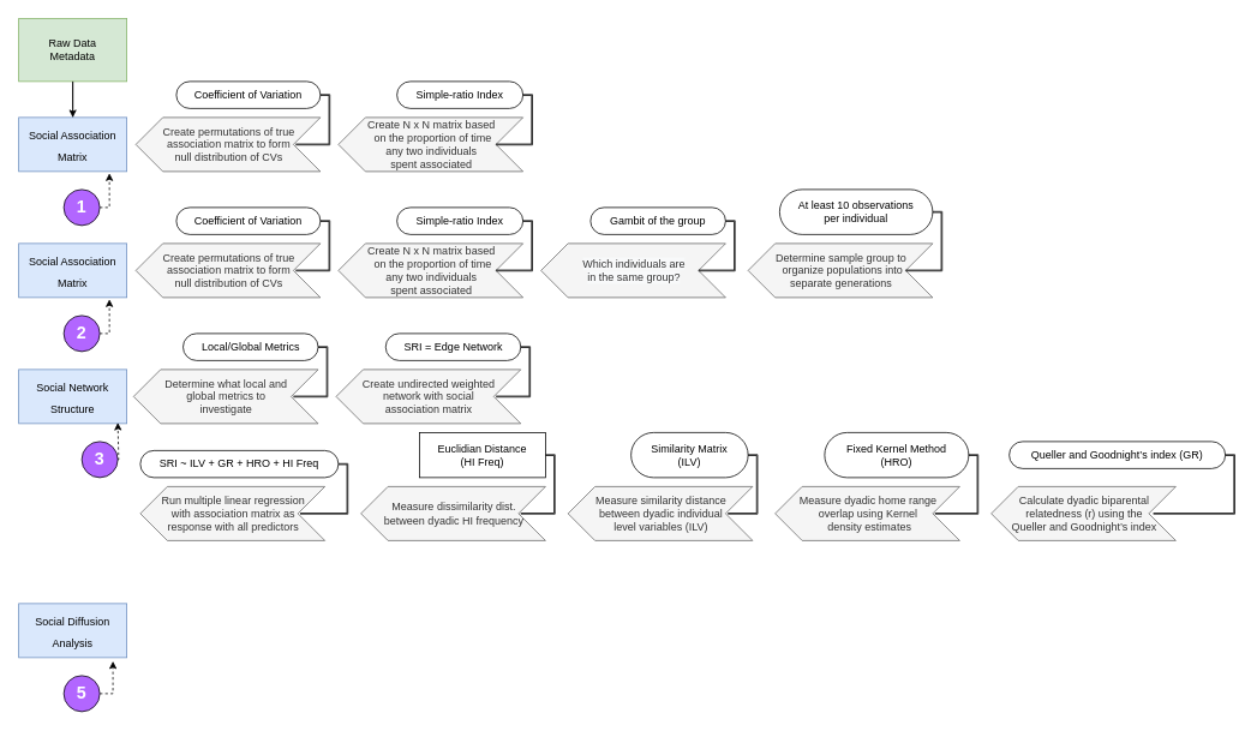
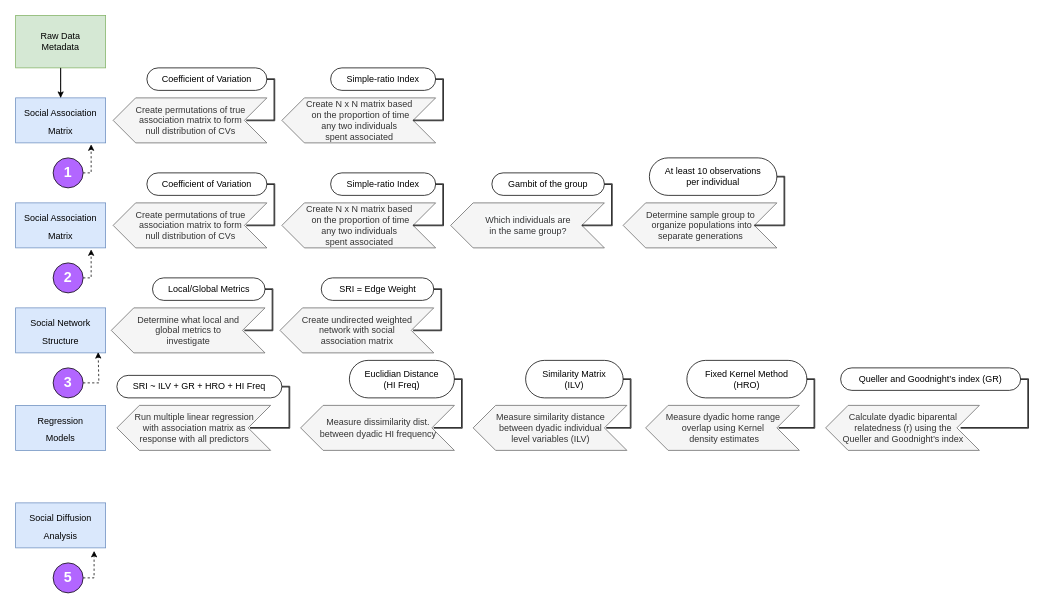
  <mxCell id="0" />
  <mxCell id="1" parent="0" />
  <mxCell id="2" value="" style="edgeStyle=orthogonalEdgeStyle;rounded=0;orthogonalLoop=1;jettySize=auto;html=1;fontSize=12;fontColor=#FFFFFF;" parent="1" source="3" edge="1"><mxGeometry relative="1" as="geometry"><mxPoint x="80" y="150" as="targetPoint" /></mxGeometry></mxCell>
  <mxCell id="3" value="Raw Data&lt;br&gt;Metadata" style="rounded=0;whiteSpace=wrap;html=1;fillColor=#d5e8d4;strokeColor=#82b366;" parent="1" vertex="1"><mxGeometry x="20" y="20" width="120" height="70" as="geometry" /></mxCell>
  <mxCell id="4" style="edgeStyle=orthogonalEdgeStyle;rounded=0;orthogonalLoop=1;jettySize=auto;html=1;exitX=0.5;exitY=1;exitDx=0;exitDy=0;fontSize=12;fontColor=#FFFFFF;" parent="1" edge="1"><mxGeometry relative="1" as="geometry"><mxPoint x="510" y="690" as="sourcePoint" /></mxGeometry></mxCell>
  <mxCell id="5" value="" style="edgeStyle=orthogonalEdgeStyle;rounded=0;orthogonalLoop=1;jettySize=auto;html=1;fontSize=12;fontColor=#FFFFFF;" parent="1" edge="1"><mxGeometry relative="1" as="geometry"><mxPoint x="470" y="790" as="sourcePoint" /></mxGeometry></mxCell>
  <mxCell id="6" value="" style="edgeStyle=orthogonalEdgeStyle;rounded=0;orthogonalLoop=1;jettySize=auto;html=1;fontSize=12;fontColor=#FFFFFF;" parent="1" edge="1"><mxGeometry relative="1" as="geometry"><mxPoint x="345" y="790" as="sourcePoint" /></mxGeometry></mxCell>
  <mxCell id="7" value="" style="edgeStyle=orthogonalEdgeStyle;rounded=0;orthogonalLoop=1;jettySize=auto;html=1;fontSize=12;fontColor=#FFFFFF;" parent="1" edge="1"><mxGeometry relative="1" as="geometry"><mxPoint x="220" y="790" as="sourcePoint" /></mxGeometry></mxCell>
  <mxCell id="8" style="edgeStyle=orthogonalEdgeStyle;rounded=0;orthogonalLoop=1;jettySize=auto;html=1;exitX=1;exitY=0.5;exitDx=0;exitDy=0;entryX=0.839;entryY=1.033;entryDx=0;entryDy=0;entryPerimeter=0;fontSize=12;fontColor=#FFFFFF;dashed=1;" parent="1" source="9" target="13" edge="1"><mxGeometry relative="1" as="geometry" /></mxCell>
  <mxCell id="9" value="&lt;font style=&quot;font-size: 19px;&quot; color=&quot;#ffffff&quot;&gt;2&lt;/font&gt;" style="ellipse;whiteSpace=wrap;html=1;strokeColor=#000000;fillColor=#B266FF;fontStyle=1" parent="1" vertex="1"><mxGeometry x="70" y="350" width="40" height="40" as="geometry" /></mxCell>
- <mxCell id="10" value="&lt;font style=&quot;font-size: 19px;&quot; color=&quot;#ffffff&quot;&gt;3&lt;/font&gt;" style="ellipse;whiteSpace=wrap;html=1;strokeColor=#000000;fillColor=#B266FF;fontStyle=1" parent="1" vertex="1"><mxGeometry x="90" y="490" width="40" height="40" as="geometry" /></mxCell>
+ <mxCell id="10" value="&lt;font style=&quot;font-size: 19px;&quot; color=&quot;#ffffff&quot;&gt;3&lt;/font&gt;" style="ellipse;whiteSpace=wrap;html=1;strokeColor=#000000;fillColor=#B266FF;fontStyle=1" parent="1" vertex="1"><mxGeometry x="70" y="490" width="40" height="40" as="geometry" /></mxCell>
  <mxCell id="11" style="edgeStyle=orthogonalEdgeStyle;rounded=0;orthogonalLoop=1;jettySize=auto;html=1;exitX=1;exitY=0.5;exitDx=0;exitDy=0;entryX=0.872;entryY=1.067;entryDx=0;entryDy=0;entryPerimeter=0;dashed=1;fontSize=12;fontColor=#FFFFFF;" parent="1" source="12" target="16" edge="1"><mxGeometry relative="1" as="geometry" /></mxCell>
  <mxCell id="12" value="&lt;font style=&quot;font-size: 19px;&quot; color=&quot;#ffffff&quot;&gt;5&lt;/font&gt;" style="ellipse;whiteSpace=wrap;html=1;strokeColor=#000000;fillColor=#B266FF;fontStyle=1" parent="1" vertex="1"><mxGeometry x="70" y="750" width="40" height="40" as="geometry" /></mxCell>
  <mxCell id="13" value="&lt;font style=&quot;font-size: 12px;&quot;&gt;Social Association Matrix&lt;/font&gt;" style="rounded=0;whiteSpace=wrap;html=1;strokeColor=#6c8ebf;fontSize=19;fillColor=#dae8fc;" parent="1" vertex="1"><mxGeometry x="20" y="270" width="120" height="60" as="geometry" /></mxCell>
  <mxCell id="14" value="&lt;font style=&quot;font-size: 12px;&quot;&gt;Social Network Structure&lt;/font&gt;" style="rounded=0;whiteSpace=wrap;html=1;strokeColor=#6c8ebf;fontSize=19;fillColor=#dae8fc;" parent="1" vertex="1"><mxGeometry x="20" y="410" width="120" height="60" as="geometry" /></mxCell>
+ <mxCell id="15" value="&lt;font style=&quot;font-size: 12px;&quot;&gt;Regression&lt;br&gt;Models&lt;br&gt;&lt;/font&gt;" style="rounded=0;whiteSpace=wrap;html=1;strokeColor=#6c8ebf;fontSize=19;fillColor=#dae8fc;" parent="1" vertex="1"><mxGeometry x="20" y="540" width="120" height="60" as="geometry" /></mxCell>
  <mxCell id="16" value="&lt;font style=&quot;font-size: 12px;&quot;&gt;Social Diffusion&lt;br&gt;Analysis&lt;br&gt;&lt;/font&gt;" style="rounded=0;whiteSpace=wrap;html=1;strokeColor=#6c8ebf;fontSize=19;fillColor=#dae8fc;" parent="1" vertex="1"><mxGeometry x="20" y="670" width="120" height="60" as="geometry" /></mxCell>
  <mxCell id="17" value="&lt;span style=&quot;color: rgb(51, 51, 51); background-color: rgb(248, 249, 250);&quot;&gt;Which individuals are&lt;br&gt;in the same group?&lt;/span&gt;" style="html=1;shadow=0;dashed=0;align=center;verticalAlign=middle;shape=mxgraph.arrows2.arrow;dy=0;dx=30;notch=30;rotation=0;direction=west;fillColor=#f5f5f5;strokeColor=#666666;fontColor=#333333;" parent="1" vertex="1"><mxGeometry x="600" y="270" width="205" height="60" as="geometry" /></mxCell>
  <mxCell id="18" value="Create N x N matrix based&lt;br style=&quot;border-color: var(--border-color);&quot;&gt;&amp;nbsp;on the p&lt;font color=&quot;#333333&quot;&gt;roportion of time &lt;br&gt;any two individuals &lt;br&gt;spent associated&lt;/font&gt;" style="html=1;shadow=0;dashed=0;align=center;verticalAlign=middle;shape=mxgraph.arrows2.arrow;dy=0;dx=30;notch=30;rotation=0;direction=west;fillColor=#f5f5f5;fontColor=#333333;strokeColor=#666666;" parent="1" vertex="1"><mxGeometry x="375" y="270" width="205" height="60" as="geometry" /></mxCell>
  <mxCell id="19" value="Simple-ratio Index" style="whiteSpace=wrap;html=1;rounded=1;arcSize=50;align=center;verticalAlign=middle;strokeWidth=1;autosize=1;spacing=4;treeFolding=1;treeMoving=1;newEdgeStyle={&quot;edgeStyle&quot;:&quot;entityRelationEdgeStyle&quot;,&quot;startArrow&quot;:&quot;none&quot;,&quot;endArrow&quot;:&quot;none&quot;,&quot;segment&quot;:10,&quot;curved&quot;:1};" parent="1" vertex="1"><mxGeometry x="440" y="230" width="140" height="30" as="geometry" /></mxCell>
  <mxCell id="20" value="" style="edgeStyle=entityRelationEdgeStyle;startArrow=none;endArrow=none;segment=10;curved=1;rounded=0;shape=link;width=-1;exitX=0;exitY=0.5;exitDx=30;exitDy=0;exitPerimeter=0;" parent="1" source="18" target="19" edge="1"><mxGeometry relative="1" as="geometry"><mxPoint x="640" y="410" as="sourcePoint" /></mxGeometry></mxCell>
  <mxCell id="21" value="Gambit of the group" style="whiteSpace=wrap;html=1;rounded=1;arcSize=50;align=center;verticalAlign=middle;strokeWidth=1;autosize=1;spacing=4;treeFolding=1;treeMoving=1;newEdgeStyle={&quot;edgeStyle&quot;:&quot;entityRelationEdgeStyle&quot;,&quot;startArrow&quot;:&quot;none&quot;,&quot;endArrow&quot;:&quot;none&quot;,&quot;segment&quot;:10,&quot;curved&quot;:1};" parent="1" vertex="1"><mxGeometry x="655" y="230" width="150" height="30" as="geometry" /></mxCell>
  <mxCell id="22" value="" style="edgeStyle=entityRelationEdgeStyle;startArrow=none;endArrow=none;segment=10;curved=1;rounded=0;shape=link;exitX=0;exitY=0.5;exitDx=30;exitDy=0;exitPerimeter=0;width=1;" parent="1" source="17" target="21" edge="1"><mxGeometry relative="1" as="geometry"><mxPoint x="712.5" y="265" as="sourcePoint" /></mxGeometry></mxCell>
  <mxCell id="23" value="Determine sample group to&lt;br style=&quot;border-color: var(--border-color);&quot;&gt;&amp;nbsp;organize populations into&lt;br style=&quot;border-color: var(--border-color);&quot;&gt;separate generations" style="html=1;shadow=0;dashed=0;align=center;verticalAlign=middle;shape=mxgraph.arrows2.arrow;dy=0;dx=30;notch=30;rotation=0;direction=west;fillColor=#f5f5f5;fontColor=#333333;strokeColor=#666666;" parent="1" vertex="1"><mxGeometry x="830" y="270" width="205" height="60" as="geometry" /></mxCell>
  <mxCell id="24" value="Create permutations of true &lt;br&gt;association matrix to form&lt;br&gt;null distribution of CVs" style="html=1;shadow=0;dashed=0;align=center;verticalAlign=middle;shape=mxgraph.arrows2.arrow;dy=0;dx=30;notch=30;rotation=0;direction=west;fillColor=#f5f5f5;fontColor=#333333;strokeColor=#666666;" parent="1" vertex="1"><mxGeometry x="150" y="270" width="205" height="60" as="geometry" /></mxCell>
  <mxCell id="25" value="Run multiple linear regression&lt;br&gt;with association matrix as&lt;br&gt;response with all predictors" style="html=1;shadow=0;dashed=0;align=center;verticalAlign=middle;shape=mxgraph.arrows2.arrow;dy=0;dx=30;notch=30;rotation=0;direction=west;fillColor=#f5f5f5;fontColor=#333333;strokeColor=#666666;" parent="1" vertex="1"><mxGeometry x="155" y="540" width="205" height="60" as="geometry" /></mxCell>
  <mxCell id="26" value="Measure dissimilarity dist.&lt;br&gt;between dyadic HI frequency" style="html=1;shadow=0;dashed=0;align=center;verticalAlign=middle;shape=mxgraph.arrows2.arrow;dy=0;dx=30;notch=30;rotation=0;direction=west;fillColor=#f5f5f5;fontColor=#333333;strokeColor=#666666;" parent="1" vertex="1"><mxGeometry x="400" y="540" width="205" height="60" as="geometry" /></mxCell>
  <mxCell id="27" value="Coefficient of Variation" style="whiteSpace=wrap;html=1;rounded=1;arcSize=50;align=center;verticalAlign=middle;strokeWidth=1;autosize=1;spacing=4;treeFolding=1;treeMoving=1;newEdgeStyle={&quot;edgeStyle&quot;:&quot;entityRelationEdgeStyle&quot;,&quot;startArrow&quot;:&quot;none&quot;,&quot;endArrow&quot;:&quot;none&quot;,&quot;segment&quot;:10,&quot;curved&quot;:1};" vertex="1" parent="1"><mxGeometry x="195" y="230" width="160" height="30" as="geometry" /></mxCell>
  <mxCell id="28" value="" style="edgeStyle=entityRelationEdgeStyle;startArrow=none;endArrow=none;segment=10;curved=1;rounded=0;shape=link;width=-1;exitX=0;exitY=0.5;exitDx=30;exitDy=0;exitPerimeter=0;" edge="1" parent="1" target="27"><mxGeometry relative="1" as="geometry"><mxPoint x="327.5" y="300" as="sourcePoint" /></mxGeometry></mxCell>
  <mxCell id="29" value="At least 10 observations&lt;br&gt;per individual" style="whiteSpace=wrap;html=1;rounded=1;arcSize=50;align=center;verticalAlign=middle;strokeWidth=1;autosize=1;spacing=4;treeFolding=1;treeMoving=1;newEdgeStyle={&quot;edgeStyle&quot;:&quot;entityRelationEdgeStyle&quot;,&quot;startArrow&quot;:&quot;none&quot;,&quot;endArrow&quot;:&quot;none&quot;,&quot;segment&quot;:10,&quot;curved&quot;:1};" vertex="1" parent="1"><mxGeometry x="865" y="210" width="170" height="50" as="geometry" /></mxCell>
  <mxCell id="30" value="" style="edgeStyle=entityRelationEdgeStyle;startArrow=none;endArrow=none;segment=10;curved=1;rounded=0;shape=link;width=-1;exitX=0;exitY=0.5;exitDx=30;exitDy=0;exitPerimeter=0;" edge="1" parent="1" target="29"><mxGeometry relative="1" as="geometry"><mxPoint x="1005" y="300" as="sourcePoint" /></mxGeometry></mxCell>
  <mxCell id="31" value="Determine what local and &lt;br&gt;global metrics to&lt;br&gt;investigate" style="html=1;shadow=0;dashed=0;align=center;verticalAlign=middle;shape=mxgraph.arrows2.arrow;dy=0;dx=30;notch=30;rotation=0;direction=west;fillColor=#f5f5f5;fontColor=#333333;strokeColor=#666666;" vertex="1" parent="1"><mxGeometry x="147.5" y="410" width="205" height="60" as="geometry" /></mxCell>
  <mxCell id="32" value="Local/Global Metrics" style="whiteSpace=wrap;html=1;rounded=1;arcSize=50;align=center;verticalAlign=middle;strokeWidth=1;autosize=1;spacing=4;treeFolding=1;treeMoving=1;newEdgeStyle={&quot;edgeStyle&quot;:&quot;entityRelationEdgeStyle&quot;,&quot;startArrow&quot;:&quot;none&quot;,&quot;endArrow&quot;:&quot;none&quot;,&quot;segment&quot;:10,&quot;curved&quot;:1};" vertex="1" parent="1"><mxGeometry x="202.5" y="370" width="150" height="30" as="geometry" /></mxCell>
  <mxCell id="33" value="" style="edgeStyle=entityRelationEdgeStyle;startArrow=none;endArrow=none;segment=10;curved=1;rounded=0;shape=link;width=-1;exitX=0;exitY=0.5;exitDx=30;exitDy=0;exitPerimeter=0;" edge="1" parent="1" target="32"><mxGeometry relative="1" as="geometry"><mxPoint x="325" y="440" as="sourcePoint" /></mxGeometry></mxCell>
  <mxCell id="34" value="Create undirected weighted&lt;br style=&quot;border-color: var(--border-color);&quot;&gt;network with social&lt;br style=&quot;border-color: var(--border-color);&quot;&gt;association&amp;nbsp;matrix" style="html=1;shadow=0;dashed=0;align=center;verticalAlign=middle;shape=mxgraph.arrows2.arrow;dy=0;dx=30;notch=30;rotation=0;direction=west;fillColor=#f5f5f5;fontColor=#333333;strokeColor=#666666;" vertex="1" parent="1"><mxGeometry x="372.5" y="410" width="205" height="60" as="geometry" /></mxCell>
- <mxCell id="35" value="SRI = Edge Network" style="whiteSpace=wrap;html=1;rounded=1;arcSize=50;align=center;verticalAlign=middle;strokeWidth=1;autosize=1;spacing=4;treeFolding=1;treeMoving=1;newEdgeStyle={&quot;edgeStyle&quot;:&quot;entityRelationEdgeStyle&quot;,&quot;startArrow&quot;:&quot;none&quot;,&quot;endArrow&quot;:&quot;none&quot;,&quot;segment&quot;:10,&quot;curved&quot;:1};" vertex="1" parent="1"><mxGeometry x="427.5" y="370" width="150" height="30" as="geometry" /></mxCell>
+ <mxCell id="35" value="SRI = Edge Weight" style="whiteSpace=wrap;html=1;rounded=1;arcSize=50;align=center;verticalAlign=middle;strokeWidth=1;autosize=1;spacing=4;treeFolding=1;treeMoving=1;newEdgeStyle={&quot;edgeStyle&quot;:&quot;entityRelationEdgeStyle&quot;,&quot;startArrow&quot;:&quot;none&quot;,&quot;endArrow&quot;:&quot;none&quot;,&quot;segment&quot;:10,&quot;curved&quot;:1};" vertex="1" parent="1"><mxGeometry x="427.5" y="370" width="150" height="30" as="geometry" /></mxCell>
  <mxCell id="36" value="" style="edgeStyle=entityRelationEdgeStyle;startArrow=none;endArrow=none;segment=10;curved=1;rounded=0;shape=link;width=-1;exitX=0;exitY=0.5;exitDx=30;exitDy=0;exitPerimeter=0;" edge="1" parent="1" target="35"><mxGeometry relative="1" as="geometry"><mxPoint x="550" y="440" as="sourcePoint" /></mxGeometry></mxCell>
  <mxCell id="37" value="SRI ~ ILV + GR + HRO + HI Freq" style="whiteSpace=wrap;html=1;rounded=1;arcSize=50;align=center;verticalAlign=middle;strokeWidth=1;autosize=1;spacing=4;treeFolding=1;treeMoving=1;newEdgeStyle={&quot;edgeStyle&quot;:&quot;entityRelationEdgeStyle&quot;,&quot;startArrow&quot;:&quot;none&quot;,&quot;endArrow&quot;:&quot;none&quot;,&quot;segment&quot;:10,&quot;curved&quot;:1};" vertex="1" parent="1"><mxGeometry x="155" y="500" width="220" height="30" as="geometry" /></mxCell>
  <mxCell id="38" value="" style="edgeStyle=entityRelationEdgeStyle;startArrow=none;endArrow=none;segment=10;curved=1;rounded=0;shape=link;width=-1;exitX=0;exitY=0.5;exitDx=30;exitDy=0;exitPerimeter=0;" edge="1" parent="1" target="37"><mxGeometry relative="1" as="geometry"><mxPoint x="332.5" y="570" as="sourcePoint" /></mxGeometry></mxCell>
- <mxCell id="39" value="Euclidian Distance&lt;br&gt;(HI Freq)" style="whiteSpace=wrap;html=1;arcSize=50;align=center;verticalAlign=middle;strokeWidth=1;autosize=1;spacing=4;treeFolding=1;treeMoving=1;newEdgeStyle={&quot;edgeStyle&quot;:&quot;entityRelationEdgeStyle&quot;,&quot;startArrow&quot;:&quot;none&quot;,&quot;endArrow&quot;:&quot;none&quot;,&quot;segment&quot;:10,&quot;curved&quot;:1};rounded=0;" vertex="1" parent="1"><mxGeometry x="465" y="480" width="140" height="50" as="geometry" /></mxCell>
+ <mxCell id="39" value="Euclidian Distance&lt;br&gt;(HI Freq)" style="whiteSpace=wrap;html=1;rounded=1;arcSize=50;align=center;verticalAlign=middle;strokeWidth=1;autosize=1;spacing=4;treeFolding=1;treeMoving=1;newEdgeStyle={&quot;edgeStyle&quot;:&quot;entityRelationEdgeStyle&quot;,&quot;startArrow&quot;:&quot;none&quot;,&quot;endArrow&quot;:&quot;none&quot;,&quot;segment&quot;:10,&quot;curved&quot;:1};" vertex="1" parent="1"><mxGeometry x="465" y="480" width="140" height="50" as="geometry" /></mxCell>
  <mxCell id="40" value="" style="edgeStyle=entityRelationEdgeStyle;startArrow=none;endArrow=none;segment=10;curved=1;rounded=0;shape=link;width=-1;exitX=0;exitY=0.5;exitDx=30;exitDy=0;exitPerimeter=0;" edge="1" parent="1" target="39"><mxGeometry relative="1" as="geometry"><mxPoint x="577.5" y="570" as="sourcePoint" /></mxGeometry></mxCell>
  <mxCell id="41" value="Measure similarity distance&lt;br&gt;between dyadic individual&lt;br&gt;level variables (ILV)" style="html=1;shadow=0;dashed=0;align=center;verticalAlign=middle;shape=mxgraph.arrows2.arrow;dy=0;dx=30;notch=30;rotation=0;direction=west;fillColor=#f5f5f5;fontColor=#333333;strokeColor=#666666;" vertex="1" parent="1"><mxGeometry x="630" y="540" width="205" height="60" as="geometry" /></mxCell>
  <mxCell id="42" value="Similarity Matrix&lt;br&gt;(ILV)" style="whiteSpace=wrap;html=1;rounded=1;arcSize=50;align=center;verticalAlign=middle;strokeWidth=1;autosize=1;spacing=4;treeFolding=1;treeMoving=1;newEdgeStyle={&quot;edgeStyle&quot;:&quot;entityRelationEdgeStyle&quot;,&quot;startArrow&quot;:&quot;none&quot;,&quot;endArrow&quot;:&quot;none&quot;,&quot;segment&quot;:10,&quot;curved&quot;:1};" vertex="1" parent="1"><mxGeometry x="700" y="480" width="130" height="50" as="geometry" /></mxCell>
  <mxCell id="43" value="" style="edgeStyle=entityRelationEdgeStyle;startArrow=none;endArrow=none;segment=10;curved=1;rounded=0;shape=link;width=-1;exitX=0;exitY=0.5;exitDx=30;exitDy=0;exitPerimeter=0;" edge="1" parent="1" target="42"><mxGeometry relative="1" as="geometry"><mxPoint x="807.5" y="570" as="sourcePoint" /></mxGeometry></mxCell>
  <mxCell id="44" value="Measure dyadic home range &lt;br&gt;overlap using Kernel&lt;br&gt;&amp;nbsp;density estimates" style="html=1;shadow=0;dashed=0;align=center;verticalAlign=middle;shape=mxgraph.arrows2.arrow;dy=0;dx=30;notch=30;rotation=0;direction=west;fillColor=#f5f5f5;fontColor=#333333;strokeColor=#666666;" vertex="1" parent="1"><mxGeometry x="860" y="540" width="205" height="60" as="geometry" /></mxCell>
  <mxCell id="45" value="Fixed Kernel Method&lt;br&gt;(HRO)" style="whiteSpace=wrap;html=1;rounded=1;arcSize=50;align=center;verticalAlign=middle;strokeWidth=1;autosize=1;spacing=4;treeFolding=1;treeMoving=1;newEdgeStyle={&quot;edgeStyle&quot;:&quot;entityRelationEdgeStyle&quot;,&quot;startArrow&quot;:&quot;none&quot;,&quot;endArrow&quot;:&quot;none&quot;,&quot;segment&quot;:10,&quot;curved&quot;:1};" vertex="1" parent="1"><mxGeometry x="915" y="480" width="160" height="50" as="geometry" /></mxCell>
  <mxCell id="46" value="" style="edgeStyle=entityRelationEdgeStyle;startArrow=none;endArrow=none;segment=10;curved=1;rounded=0;shape=link;width=-1;exitX=0;exitY=0.5;exitDx=30;exitDy=0;exitPerimeter=0;" edge="1" parent="1" target="45"><mxGeometry relative="1" as="geometry"><mxPoint x="1037.5" y="570" as="sourcePoint" /></mxGeometry></mxCell>
  <mxCell id="47" value="Calculate dyadic biparental &lt;br&gt;relatedness (r) using the&lt;br&gt;Queller and Goodnight’s index" style="html=1;shadow=0;dashed=0;align=center;verticalAlign=middle;shape=mxgraph.arrows2.arrow;dy=0;dx=30;notch=30;rotation=0;direction=west;fillColor=#f5f5f5;fontColor=#333333;strokeColor=#666666;" vertex="1" parent="1"><mxGeometry x="1100" y="540" width="205" height="60" as="geometry" /></mxCell>
  <mxCell id="48" style="edgeStyle=orthogonalEdgeStyle;rounded=0;orthogonalLoop=1;jettySize=auto;html=1;exitX=1;exitY=0.5;exitDx=0;exitDy=0;entryX=0.839;entryY=1.033;entryDx=0;entryDy=0;entryPerimeter=0;fontSize=12;fontColor=#FFFFFF;dashed=1;" edge="1" parent="1" source="49" target="51"><mxGeometry relative="1" as="geometry" /></mxCell>
  <mxCell id="49" value="&lt;font style=&quot;font-size: 19px;&quot; color=&quot;#ffffff&quot;&gt;1&lt;/font&gt;" style="ellipse;whiteSpace=wrap;html=1;strokeColor=#000000;fillColor=#B266FF;fontStyle=1" vertex="1" parent="1"><mxGeometry x="70" y="210" width="40" height="40" as="geometry" /></mxCell>
  <mxCell id="50" value="" style="edgeStyle=orthogonalEdgeStyle;rounded=0;orthogonalLoop=1;jettySize=auto;html=1;exitX=0.5;exitY=1;exitDx=0;exitDy=0;" edge="1" parent="1" source="3"><mxGeometry relative="1" as="geometry"><mxPoint x="40" y="110" as="sourcePoint" /><mxPoint x="80" y="130" as="targetPoint" /></mxGeometry></mxCell>
  <mxCell id="51" value="&lt;font style=&quot;font-size: 12px;&quot;&gt;Social Association Matrix&lt;/font&gt;" style="rounded=0;whiteSpace=wrap;html=1;strokeColor=#6c8ebf;fontSize=19;fillColor=#dae8fc;" vertex="1" parent="1"><mxGeometry x="20" y="130" width="120" height="60" as="geometry" /></mxCell>
  <mxCell id="52" value="Create N x N matrix based&lt;br style=&quot;border-color: var(--border-color);&quot;&gt;&amp;nbsp;on the p&lt;font color=&quot;#333333&quot;&gt;roportion of time &lt;br&gt;any two individuals &lt;br&gt;spent associated&lt;/font&gt;" style="html=1;shadow=0;dashed=0;align=center;verticalAlign=middle;shape=mxgraph.arrows2.arrow;dy=0;dx=30;notch=30;rotation=0;direction=west;fillColor=#f5f5f5;fontColor=#333333;strokeColor=#666666;" vertex="1" parent="1"><mxGeometry x="375" y="130" width="205" height="60" as="geometry" /></mxCell>
  <mxCell id="53" value="Simple-ratio Index" style="whiteSpace=wrap;html=1;rounded=1;arcSize=50;align=center;verticalAlign=middle;strokeWidth=1;autosize=1;spacing=4;treeFolding=1;treeMoving=1;newEdgeStyle={&quot;edgeStyle&quot;:&quot;entityRelationEdgeStyle&quot;,&quot;startArrow&quot;:&quot;none&quot;,&quot;endArrow&quot;:&quot;none&quot;,&quot;segment&quot;:10,&quot;curved&quot;:1};" vertex="1" parent="1"><mxGeometry x="440" y="90" width="140" height="30" as="geometry" /></mxCell>
  <mxCell id="54" value="" style="edgeStyle=entityRelationEdgeStyle;startArrow=none;endArrow=none;segment=10;curved=1;rounded=0;shape=link;width=-1;exitX=0;exitY=0.5;exitDx=30;exitDy=0;exitPerimeter=0;" edge="1" parent="1" source="52" target="53"><mxGeometry relative="1" as="geometry"><mxPoint x="640" y="270" as="sourcePoint" /></mxGeometry></mxCell>
  <mxCell id="55" value="Create permutations of true &lt;br&gt;association matrix to form&lt;br&gt;null distribution of CVs" style="html=1;shadow=0;dashed=0;align=center;verticalAlign=middle;shape=mxgraph.arrows2.arrow;dy=0;dx=30;notch=30;rotation=0;direction=west;fillColor=#f5f5f5;fontColor=#333333;strokeColor=#666666;" vertex="1" parent="1"><mxGeometry x="150" y="130" width="205" height="60" as="geometry" /></mxCell>
  <mxCell id="56" value="Coefficient of Variation" style="whiteSpace=wrap;html=1;rounded=1;arcSize=50;align=center;verticalAlign=middle;strokeWidth=1;autosize=1;spacing=4;treeFolding=1;treeMoving=1;newEdgeStyle={&quot;edgeStyle&quot;:&quot;entityRelationEdgeStyle&quot;,&quot;startArrow&quot;:&quot;none&quot;,&quot;endArrow&quot;:&quot;none&quot;,&quot;segment&quot;:10,&quot;curved&quot;:1};" vertex="1" parent="1"><mxGeometry x="195" y="90" width="160" height="30" as="geometry" /></mxCell>
  <mxCell id="57" value="" style="edgeStyle=entityRelationEdgeStyle;startArrow=none;endArrow=none;segment=10;curved=1;rounded=0;shape=link;width=-1;exitX=0;exitY=0.5;exitDx=30;exitDy=0;exitPerimeter=0;" edge="1" parent="1" target="56"><mxGeometry relative="1" as="geometry"><mxPoint x="327.5" y="160" as="sourcePoint" /></mxGeometry></mxCell>
  <mxCell id="58" value="Queller and Goodnight’s index (GR)" style="whiteSpace=wrap;html=1;rounded=1;arcSize=50;align=center;verticalAlign=middle;strokeWidth=1;autosize=1;spacing=4;treeFolding=1;treeMoving=1;newEdgeStyle={&quot;edgeStyle&quot;:&quot;entityRelationEdgeStyle&quot;,&quot;startArrow&quot;:&quot;none&quot;,&quot;endArrow&quot;:&quot;none&quot;,&quot;segment&quot;:10,&quot;curved&quot;:1};" vertex="1" parent="1"><mxGeometry x="1120" y="490" width="240" height="30" as="geometry" /></mxCell>
  <mxCell id="59" value="" style="edgeStyle=entityRelationEdgeStyle;startArrow=none;endArrow=none;segment=10;curved=1;rounded=0;shape=link;width=-1;" edge="1" parent="1" target="58"><mxGeometry relative="1" as="geometry"><mxPoint x="1280" y="570" as="sourcePoint" /></mxGeometry></mxCell>
  <mxCell id="60" style="edgeStyle=orthogonalEdgeStyle;rounded=0;orthogonalLoop=1;jettySize=auto;html=1;exitX=1;exitY=0.5;exitDx=0;exitDy=0;fontSize=12;fontColor=#FFFFFF;dashed=1;" edge="1" parent="1" source="10"><mxGeometry relative="1" as="geometry"><mxPoint x="120" y="380" as="sourcePoint" /><mxPoint x="130" y="469" as="targetPoint" /><Array as="points"><mxPoint x="131" y="510" /><mxPoint x="131" y="469" /></Array></mxGeometry></mxCell>
